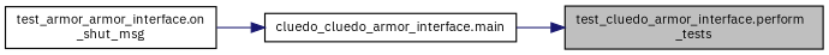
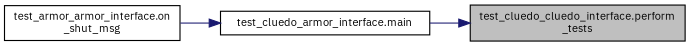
  digraph {
    fontname="IBM Plex Sans"
    rankdir=RL
    node [color=black fillcolor=white fontname="IBM Plex Sans" fontsize=10 shape=record style=filled]
    edge [color=midnightblue dir=back fontname="IBM Plex Sans" fontsize=10 labelfontname=Helvetica labelfontsize=10 style=solid]
-   n1 [fillcolor=grey75 fontcolor=black height=0.2 label="test_cluedo_armor_interface.perform\l_tests" width=0.4]
-   n2 [height=0.2 label="cluedo_cluedo_armor_interface.main" width=0.4]
+   n1 [fillcolor=grey75 fontcolor=black height=0.2 label="test_cluedo_cluedo_interface.perform\l_tests" width=0.4]
+   n2 [height=0.2 label="test_cluedo_armor_interface.main" width=0.4]
    n3 [height=0.2 label="test_armor_armor_interface.on\l_shut_msg" width=0.4]
    n1 -> n2
    n2 -> n3
  }
